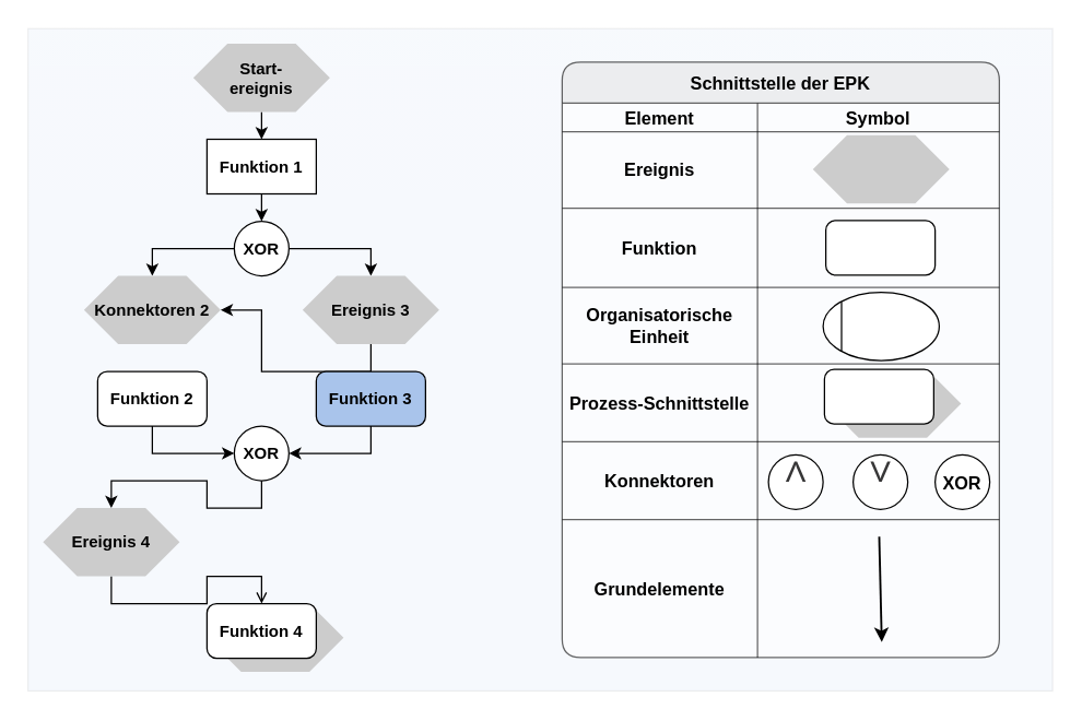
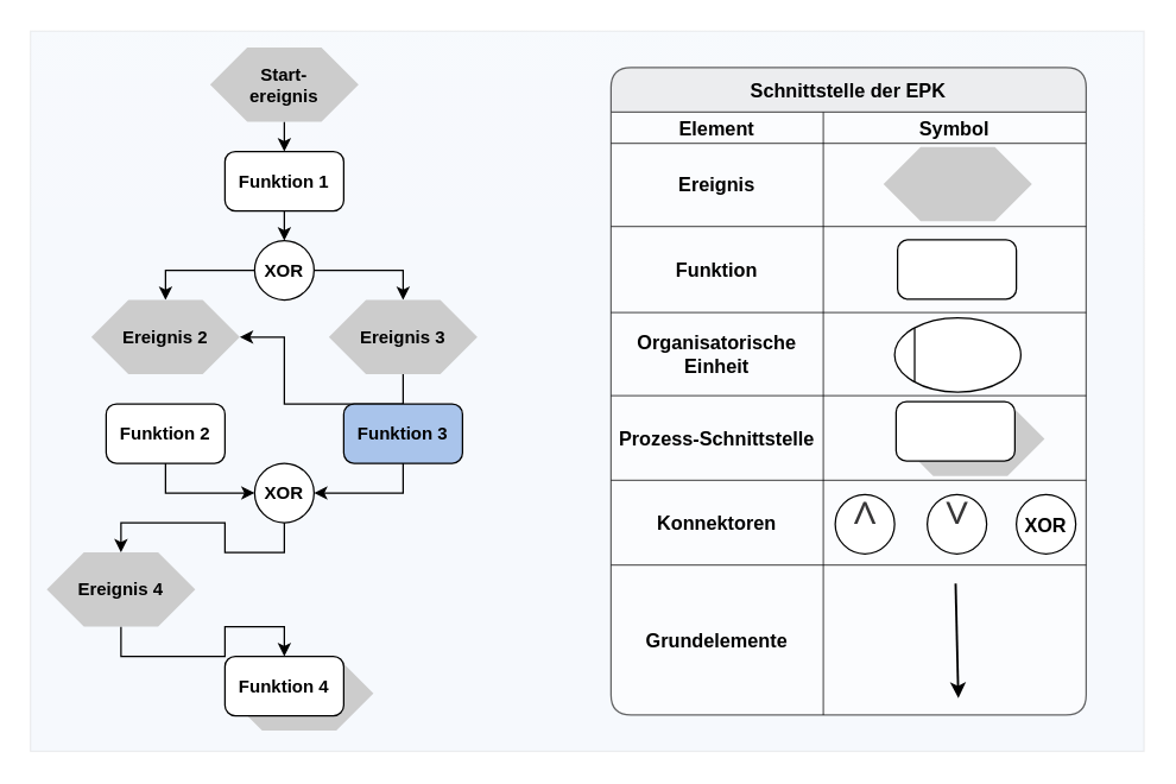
  <mxCell id="0" />
  <mxCell id="1" parent="0" />
  <mxCell id="2" value="" style="rounded=0;whiteSpace=wrap;html=1;fillColor=#A9C4EB;strokeColor=#666666;fontColor=#333333;opacity=10;glass=1;" parent="1" vertex="1"><mxGeometry x="20" y="20.5" width="750" height="485" as="geometry" /></mxCell>
  <mxCell id="3" value="Schnittstelle der EPK" style="shape=table;startSize=30;container=1;collapsible=0;childLayout=tableLayout;labelBackgroundColor=none;labelBorderColor=none;textShadow=0;fontSize=13;fontStyle=1;strokeWidth=1;fillColor=#E6E6E6;rounded=1;swimlaneLine=1;shadow=0;opacity=60;swimlaneFillColor=default;" parent="1" vertex="1"><mxGeometry x="411" y="45" width="320" height="436" as="geometry" /></mxCell>
  <mxCell id="4" value="" style="shape=tableRow;horizontal=0;startSize=0;swimlaneHead=0;swimlaneBody=0;strokeColor=inherit;top=0;left=0;bottom=0;right=0;collapsible=0;dropTarget=0;fillColor=none;points=[[0,0.5],[1,0.5]];portConstraint=eastwest;fontSize=13;labelBackgroundColor=none;swimlaneLine=1;" parent="3" vertex="1"><mxGeometry y="30" width="320" height="21" as="geometry" /></mxCell>
  <mxCell id="5" value="&lt;b&gt;&lt;font color=&quot;#000000&quot;&gt;Element&lt;/font&gt;&lt;/b&gt;" style="shape=partialRectangle;html=1;whiteSpace=wrap;connectable=0;overflow=hidden;top=0;left=0;bottom=0;right=0;pointerEvents=1;fontSize=13;fillColor=none;fontColor=#333333;strokeColor=#000000;labelBackgroundColor=none;swimlaneLine=1;" parent="4" vertex="1"><mxGeometry width="143" height="21" as="geometry"><mxRectangle width="143" height="21" as="alternateBounds" /></mxGeometry></mxCell>
  <mxCell id="6" value="&lt;b&gt;Symbol&lt;/b&gt;" style="shape=partialRectangle;html=1;whiteSpace=wrap;connectable=0;overflow=hidden;top=0;left=0;bottom=0;right=0;pointerEvents=1;fontSize=13;fillColor=none;labelBackgroundColor=none;swimlaneLine=1;" parent="4" vertex="1"><mxGeometry x="143" width="177" height="21" as="geometry"><mxRectangle width="177" height="21" as="alternateBounds" /></mxGeometry></mxCell>
  <mxCell id="7" value="" style="shape=tableRow;horizontal=0;startSize=0;swimlaneHead=0;swimlaneBody=0;strokeColor=default;top=0;left=0;bottom=0;right=0;collapsible=0;dropTarget=0;fillColor=none;points=[[0,0.5],[1,0.5]];portConstraint=eastwest;fontSize=13;labelBackgroundColor=none;swimlaneLine=1;" parent="3" vertex="1"><mxGeometry y="51" width="320" height="56" as="geometry" /></mxCell>
  <mxCell id="8" value="&lt;b&gt;Ereignis&lt;/b&gt;" style="shape=partialRectangle;html=1;whiteSpace=wrap;connectable=0;strokeColor=inherit;overflow=hidden;fillColor=none;top=0;left=0;bottom=0;right=0;pointerEvents=1;fontSize=13;labelBackgroundColor=none;swimlaneLine=1;" parent="7" vertex="1"><mxGeometry width="143" height="56" as="geometry"><mxRectangle width="143" height="56" as="alternateBounds" /></mxGeometry></mxCell>
  <mxCell id="9" value="" style="shape=partialRectangle;html=1;whiteSpace=wrap;connectable=0;strokeColor=default;overflow=hidden;fillColor=none;top=0;left=0;bottom=0;right=0;pointerEvents=1;fontSize=13;labelBackgroundColor=none;swimlaneLine=1;" parent="7" vertex="1"><mxGeometry x="143" width="177" height="56" as="geometry"><mxRectangle width="177" height="56" as="alternateBounds" /></mxGeometry></mxCell>
  <mxCell id="10" value="" style="shape=tableRow;horizontal=0;startSize=0;swimlaneHead=0;swimlaneBody=0;strokeColor=inherit;top=0;left=0;bottom=0;right=0;collapsible=0;dropTarget=0;fillColor=none;points=[[0,0.5],[1,0.5]];portConstraint=eastwest;fontSize=13;labelBackgroundColor=none;swimlaneLine=1;" parent="3" vertex="1"><mxGeometry y="107" width="320" height="58" as="geometry" /></mxCell>
  <mxCell id="11" value="&lt;b&gt;Funktion&lt;/b&gt;" style="shape=partialRectangle;html=1;whiteSpace=wrap;connectable=0;strokeColor=inherit;overflow=hidden;fillColor=none;top=0;left=0;bottom=0;right=0;pointerEvents=1;fontSize=13;labelBackgroundColor=none;swimlaneLine=1;" parent="10" vertex="1"><mxGeometry width="143" height="58" as="geometry"><mxRectangle width="143" height="58" as="alternateBounds" /></mxGeometry></mxCell>
  <mxCell id="12" value="" style="shape=partialRectangle;html=1;whiteSpace=wrap;connectable=0;strokeColor=inherit;overflow=hidden;fillColor=none;top=0;left=0;bottom=0;right=0;pointerEvents=1;fontSize=13;labelBackgroundColor=none;swimlaneLine=1;" parent="10" vertex="1"><mxGeometry x="143" width="177" height="58" as="geometry"><mxRectangle width="177" height="58" as="alternateBounds" /></mxGeometry></mxCell>
  <mxCell id="13" value="" style="shape=tableRow;horizontal=0;startSize=0;swimlaneHead=0;swimlaneBody=0;strokeColor=inherit;top=0;left=0;bottom=0;right=0;collapsible=0;dropTarget=0;fillColor=none;points=[[0,0.5],[1,0.5]];portConstraint=eastwest;fontSize=13;labelBackgroundColor=none;swimlaneLine=1;" parent="3" vertex="1"><mxGeometry y="165" width="320" height="56" as="geometry" /></mxCell>
  <mxCell id="14" value="&lt;b&gt;Organisatorische Einheit&lt;/b&gt;" style="shape=partialRectangle;html=1;whiteSpace=wrap;connectable=0;strokeColor=inherit;overflow=hidden;fillColor=none;top=0;left=0;bottom=0;right=0;pointerEvents=1;fontSize=13;labelBackgroundColor=none;swimlaneLine=1;" parent="13" vertex="1"><mxGeometry width="143" height="56" as="geometry"><mxRectangle width="143" height="56" as="alternateBounds" /></mxGeometry></mxCell>
  <mxCell id="15" value="" style="shape=partialRectangle;html=1;whiteSpace=wrap;connectable=0;strokeColor=inherit;overflow=hidden;fillColor=none;top=0;left=0;bottom=0;right=0;pointerEvents=1;fontSize=13;opacity=90;labelBackgroundColor=none;swimlaneLine=1;" parent="13" vertex="1"><mxGeometry x="143" width="177" height="56" as="geometry"><mxRectangle width="177" height="56" as="alternateBounds" /></mxGeometry></mxCell>
  <mxCell id="16" style="shape=tableRow;horizontal=0;startSize=0;swimlaneHead=0;swimlaneBody=0;strokeColor=inherit;top=0;left=0;bottom=0;right=0;collapsible=0;dropTarget=0;fillColor=none;points=[[0,0.5],[1,0.5]];portConstraint=eastwest;fontSize=13;labelBackgroundColor=none;swimlaneLine=1;" parent="3" vertex="1"><mxGeometry y="221" width="320" height="57" as="geometry" /></mxCell>
  <mxCell id="17" value="&lt;b&gt;Prozess-Schnittstelle&lt;/b&gt;" style="shape=partialRectangle;html=1;whiteSpace=wrap;connectable=0;strokeColor=inherit;overflow=hidden;fillColor=none;top=0;left=0;bottom=0;right=0;pointerEvents=1;fontSize=13;labelBackgroundColor=none;swimlaneLine=1;" parent="16" vertex="1"><mxGeometry width="143" height="57" as="geometry"><mxRectangle width="143" height="57" as="alternateBounds" /></mxGeometry></mxCell>
  <mxCell id="18" style="shape=partialRectangle;html=1;whiteSpace=wrap;connectable=0;strokeColor=inherit;overflow=hidden;fillColor=none;top=0;left=0;bottom=0;right=0;pointerEvents=1;fontSize=13;labelBackgroundColor=none;swimlaneLine=1;" parent="16" vertex="1"><mxGeometry x="143" width="177" height="57" as="geometry"><mxRectangle width="177" height="57" as="alternateBounds" /></mxGeometry></mxCell>
  <mxCell id="19" value="" style="shape=tableRow;horizontal=0;startSize=0;swimlaneHead=0;swimlaneBody=0;strokeColor=inherit;top=0;left=0;bottom=0;right=0;collapsible=0;dropTarget=0;fillColor=none;points=[[0,0.5],[1,0.5]];portConstraint=eastwest;fontSize=13;labelBackgroundColor=none;swimlaneLine=1;" parent="3" vertex="1"><mxGeometry y="278" width="320" height="57" as="geometry" /></mxCell>
  <mxCell id="20" value="&lt;b&gt;Konnektoren&lt;/b&gt;" style="shape=partialRectangle;html=1;whiteSpace=wrap;connectable=0;strokeColor=inherit;overflow=hidden;fillColor=none;top=0;left=0;bottom=0;right=0;pointerEvents=1;fontSize=13;labelBackgroundColor=none;swimlaneLine=1;" parent="19" vertex="1"><mxGeometry width="143" height="57" as="geometry"><mxRectangle width="143" height="57" as="alternateBounds" /></mxGeometry></mxCell>
  <mxCell id="21" value="" style="shape=partialRectangle;html=1;whiteSpace=wrap;connectable=0;strokeColor=inherit;overflow=hidden;fillColor=none;top=0;left=0;bottom=0;right=0;pointerEvents=1;fontSize=13;labelBackgroundColor=none;swimlaneLine=1;" parent="19" vertex="1"><mxGeometry x="143" width="177" height="57" as="geometry"><mxRectangle width="177" height="57" as="alternateBounds" /></mxGeometry></mxCell>
  <mxCell id="22" style="shape=tableRow;horizontal=0;startSize=0;swimlaneHead=0;swimlaneBody=0;strokeColor=inherit;top=0;left=0;bottom=0;right=0;collapsible=0;dropTarget=0;fillColor=none;points=[[0,0.5],[1,0.5]];portConstraint=eastwest;fontSize=13;labelBackgroundColor=none;swimlaneLine=1;" parent="3" vertex="1"><mxGeometry y="335" width="320" height="101" as="geometry" /></mxCell>
  <mxCell id="23" value="&lt;b&gt;Grundelemente&lt;/b&gt;" style="shape=partialRectangle;html=1;whiteSpace=wrap;connectable=0;strokeColor=inherit;overflow=hidden;fillColor=none;top=0;left=0;bottom=0;right=0;pointerEvents=1;fontSize=13;labelBackgroundColor=none;swimlaneLine=1;" parent="22" vertex="1"><mxGeometry width="143" height="101" as="geometry"><mxRectangle width="143" height="101" as="alternateBounds" /></mxGeometry></mxCell>
  <mxCell id="24" style="shape=partialRectangle;html=1;whiteSpace=wrap;connectable=0;strokeColor=inherit;overflow=hidden;fillColor=none;top=0;left=0;bottom=0;right=0;pointerEvents=1;fontSize=13;labelBackgroundColor=none;swimlaneLine=1;" parent="22" vertex="1"><mxGeometry x="143" width="177" height="101" as="geometry"><mxRectangle width="177" height="101" as="alternateBounds" /></mxGeometry></mxCell>
  <mxCell id="25" value="Start-&lt;div&gt;ereignis&lt;/div&gt;" style="shape=hexagon;perimeter=hexagonPerimeter2;whiteSpace=wrap;html=1;size=0.25;strokeColor=none;fillColor=#CCCCCC;" parent="1" vertex="1"><mxGeometry x="151" y="441.5" width="100" height="50" as="geometry" /></mxCell>
- <mxCell id="26" style="edgeStyle=orthogonalEdgeStyle;rounded=0;orthogonalLoop=1;jettySize=auto;html=1;exitX=0.5;exitY=1;exitDx=0;exitDy=0;entryX=0.5;entryY=0;entryDx=0;entryDy=0;endArrow=open;" parent="1" source="27" target="38" edge="1"><mxGeometry relative="1" as="geometry" /></mxCell>
+ <mxCell id="26" style="edgeStyle=orthogonalEdgeStyle;rounded=0;orthogonalLoop=1;jettySize=auto;html=1;exitX=0.5;exitY=1;exitDx=0;exitDy=0;entryX=0.5;entryY=0;entryDx=0;entryDy=0;" parent="1" source="27" target="38" edge="1"><mxGeometry relative="1" as="geometry" /></mxCell>
  <mxCell id="27" value="&lt;b&gt;Ereignis 4&lt;/b&gt;" style="shape=hexagon;perimeter=hexagonPerimeter2;whiteSpace=wrap;html=1;size=0.25;strokeColor=none;fillColor=#CCCCCC;" parent="1" vertex="1"><mxGeometry x="31" y="371.5" width="100" height="50" as="geometry" /></mxCell>
  <mxCell id="28" style="edgeStyle=orthogonalEdgeStyle;rounded=0;orthogonalLoop=1;jettySize=auto;html=1;exitX=1;exitY=0.5;exitDx=0;exitDy=0;entryX=0.5;entryY=0;entryDx=0;entryDy=0;" parent="1" source="30" target="35" edge="1"><mxGeometry relative="1" as="geometry" /></mxCell>
  <mxCell id="29" style="edgeStyle=orthogonalEdgeStyle;rounded=0;orthogonalLoop=1;jettySize=auto;html=1;exitX=0;exitY=0.5;exitDx=0;exitDy=0;entryX=0.5;entryY=0;entryDx=0;entryDy=0;" parent="1" source="30" target="33" edge="1"><mxGeometry relative="1" as="geometry" /></mxCell>
  <mxCell id="30" value="&lt;b&gt;XOR&lt;/b&gt;" style="shape=ellipse;html=1;dashed=0;whiteSpace=wrap;aspect=fixed;perimeter=ellipsePerimeter;" parent="1" vertex="1"><mxGeometry x="171" y="161.5" width="40" height="40" as="geometry" /></mxCell>
  <mxCell id="31" style="edgeStyle=orthogonalEdgeStyle;rounded=0;orthogonalLoop=1;jettySize=auto;html=1;exitX=0.5;exitY=1;exitDx=0;exitDy=0;entryX=0.5;entryY=0;entryDx=0;entryDy=0;" parent="1" source="32" target="30" edge="1"><mxGeometry relative="1" as="geometry" /></mxCell>
- <mxCell id="32" value="&lt;b&gt;Funktion 1&lt;/b&gt;" style="whiteSpace=wrap;html=1;absoluteArcSize=1;arcSize=14;strokeWidth=1;rounded=0;" parent="1" vertex="1"><mxGeometry x="151" y="101.5" width="80" height="40" as="geometry" /></mxCell>
- <mxCell id="33" value="&lt;b&gt;Konnektoren 2&lt;/b&gt;" style="shape=hexagon;perimeter=hexagonPerimeter2;whiteSpace=wrap;html=1;size=0.25;strokeColor=none;fillColor=#CCCCCC;" parent="1" vertex="1"><mxGeometry x="61" y="201.5" width="100" height="50" as="geometry" /></mxCell>
+ <mxCell id="32" value="&lt;b&gt;Funktion 1&lt;/b&gt;" style="rounded=1;whiteSpace=wrap;html=1;absoluteArcSize=1;arcSize=14;strokeWidth=1;" parent="1" vertex="1"><mxGeometry x="151" y="101.5" width="80" height="40" as="geometry" /></mxCell>
+ <mxCell id="33" value="&lt;b&gt;Ereignis 2&lt;/b&gt;" style="shape=hexagon;perimeter=hexagonPerimeter2;whiteSpace=wrap;html=1;size=0.25;strokeColor=none;fillColor=#CCCCCC;" parent="1" vertex="1"><mxGeometry x="61" y="201.5" width="100" height="50" as="geometry" /></mxCell>
  <mxCell id="34" style="edgeStyle=orthogonalEdgeStyle;rounded=0;orthogonalLoop=1;jettySize=auto;html=1;exitX=0.5;exitY=1;exitDx=0;exitDy=0;" parent="1" source="35" target="33" edge="1"><mxGeometry relative="1" as="geometry" /></mxCell>
  <mxCell id="35" value="&lt;b&gt;Ereignis 3&lt;/b&gt;" style="shape=hexagon;perimeter=hexagonPerimeter2;whiteSpace=wrap;html=1;size=0.25;strokeColor=none;fillColor=#CCCCCC;" parent="1" vertex="1"><mxGeometry x="221" y="201.5" width="100" height="50" as="geometry" /></mxCell>
  <mxCell id="36" style="edgeStyle=orthogonalEdgeStyle;rounded=0;orthogonalLoop=1;jettySize=auto;html=1;exitX=0.5;exitY=1;exitDx=0;exitDy=0;entryX=0;entryY=0.5;entryDx=0;entryDy=0;" parent="1" source="37" target="40" edge="1"><mxGeometry relative="1" as="geometry" /></mxCell>
  <mxCell id="37" value="&lt;b&gt;Funktion 2&lt;/b&gt;" style="rounded=1;whiteSpace=wrap;html=1;absoluteArcSize=1;arcSize=14;strokeWidth=1;" parent="1" vertex="1"><mxGeometry x="71" y="271.5" width="80" height="40" as="geometry" /></mxCell>
  <mxCell id="38" value="&lt;b&gt;Funktion 4&lt;/b&gt;" style="rounded=1;whiteSpace=wrap;html=1;absoluteArcSize=1;arcSize=14;strokeWidth=1;" parent="1" vertex="1"><mxGeometry x="151" y="441.5" width="80" height="40" as="geometry" /></mxCell>
  <mxCell id="39" style="edgeStyle=orthogonalEdgeStyle;rounded=0;orthogonalLoop=1;jettySize=auto;html=1;exitX=0.5;exitY=1;exitDx=0;exitDy=0;entryX=0.5;entryY=0;entryDx=0;entryDy=0;" parent="1" source="40" target="27" edge="1"><mxGeometry relative="1" as="geometry" /></mxCell>
  <mxCell id="40" value="&lt;b&gt;XOR&lt;/b&gt;" style="shape=ellipse;html=1;dashed=0;whiteSpace=wrap;aspect=fixed;perimeter=ellipsePerimeter;" parent="1" vertex="1"><mxGeometry x="171" y="311.5" width="40" height="40" as="geometry" /></mxCell>
  <mxCell id="41" style="edgeStyle=orthogonalEdgeStyle;rounded=0;orthogonalLoop=1;jettySize=auto;html=1;exitX=0.5;exitY=1;exitDx=0;exitDy=0;entryX=0.5;entryY=0;entryDx=0;entryDy=0;" parent="1" source="42" target="32" edge="1"><mxGeometry relative="1" as="geometry" /></mxCell>
  <mxCell id="42" value="&lt;b&gt;Start-&lt;/b&gt;&lt;div&gt;&lt;b&gt;ereignis&lt;/b&gt;&lt;/div&gt;" style="shape=hexagon;perimeter=hexagonPerimeter2;whiteSpace=wrap;html=1;size=0.25;strokeColor=none;fillColor=#CCCCCC;" parent="1" vertex="1"><mxGeometry x="141" y="31.5" width="100" height="50" as="geometry" /></mxCell>
  <mxCell id="43" style="edgeStyle=orthogonalEdgeStyle;rounded=0;orthogonalLoop=1;jettySize=auto;html=1;exitX=0.5;exitY=1;exitDx=0;exitDy=0;entryX=1;entryY=0.5;entryDx=0;entryDy=0;" parent="1" source="44" target="40" edge="1"><mxGeometry relative="1" as="geometry" /></mxCell>
  <mxCell id="44" value="&lt;b&gt;Funktion 3&lt;/b&gt;" style="rounded=1;whiteSpace=wrap;html=1;absoluteArcSize=1;arcSize=14;strokeWidth=1;fillColor=#a9c4eb;" parent="1" vertex="1"><mxGeometry x="231" y="271.5" width="80" height="40" as="geometry" /></mxCell>
  <mxCell id="45" value="&lt;b style=&quot;font-size: 13px;&quot;&gt;XOR&lt;/b&gt;" style="shape=ellipse;html=1;dashed=0;whiteSpace=wrap;aspect=fixed;perimeter=ellipsePerimeter;fontSize=13;labelBackgroundColor=none;swimlaneLine=1;" parent="1" vertex="1"><mxGeometry x="684" y="332.5" width="40" height="40" as="geometry" /></mxCell>
  <mxCell id="46" value="&lt;h1 class=&quot;navigable-headline&quot; id=&quot;gen-h1-1-00000001&quot; style=&quot;margin: 0px 0px 1em; padding: 0.9em 0px 0px 1px; border: 0px; outline: 0px; font-size: 41px; vertical-align: baseline; background-image: initial; background-position: 0px 0px; background-size: initial; background-repeat: initial; background-attachment: initial; background-origin: initial; background-clip: initial; font-weight: 300; line-height: 1.2; color: rgb(55, 54, 55); font-family: &amp;quot;Source Sans Pro&amp;quot;, Roboto, &amp;quot;San Francisco&amp;quot;, &amp;quot;Segoe UI&amp;quot;, sans-serif;&quot;&gt;&lt;span class=&quot;code char&quot; style=&quot;background-image: initial; background-position: 0px 0px; background-size: initial; background-repeat: initial; background-attachment: initial; background-origin: initial; background-clip: initial; margin: 0px; padding: 0px; border: 0px; outline: 0px; vertical-align: baseline; min-width: 24px; display: inline-block; font-size: 41px;&quot;&gt;˅&lt;/span&gt;&lt;/h1&gt;" style="shape=ellipse;html=1;dashed=0;whiteSpace=wrap;aspect=fixed;perimeter=ellipsePerimeter;fontSize=41;labelBackgroundColor=none;swimlaneLine=1;" parent="1" vertex="1"><mxGeometry x="624" y="332.5" width="40" height="40" as="geometry" /></mxCell>
  <mxCell id="47" value="&lt;h1 class=&quot;navigable-headline&quot; id=&quot;gen-h1-1-00000001&quot; style=&quot;margin: 0px 0px 1em; padding: 0.9em 0px 0px 1px; border: 0px; outline: 0px; font-size: 41px; vertical-align: baseline; background-image: initial; background-position: 0px 0px; background-size: initial; background-repeat: initial; background-attachment: initial; background-origin: initial; background-clip: initial; font-weight: 300; line-height: 1.2; color: rgb(55, 54, 55); font-family: &amp;quot;Source Sans Pro&amp;quot;, Roboto, &amp;quot;San Francisco&amp;quot;, &amp;quot;Segoe UI&amp;quot;, sans-serif;&quot;&gt;&lt;span class=&quot;code char&quot; style=&quot;background-image: initial; background-position: 0px 0px; background-size: initial; background-repeat: initial; background-attachment: initial; background-origin: initial; background-clip: initial; margin: 0px; padding: 0px; border: 0px; outline: 0px; vertical-align: baseline; min-width: 24px; display: inline-block; font-size: 41px;&quot;&gt;˄&lt;/span&gt;&lt;/h1&gt;" style="shape=ellipse;html=1;dashed=0;whiteSpace=wrap;aspect=fixed;perimeter=ellipsePerimeter;fontSize=41;labelBackgroundColor=none;swimlaneLine=1;" parent="1" vertex="1"><mxGeometry x="562" y="332.5" width="40" height="40" as="geometry" /></mxCell>
  <mxCell id="48" value="" style="shape=hexagon;perimeter=hexagonPerimeter2;whiteSpace=wrap;html=1;size=0.25;strokeColor=none;fillColor=#CCCCCC;fontSize=13;labelBackgroundColor=none;swimlaneLine=1;" parent="1" vertex="1"><mxGeometry x="603" y="270" width="100" height="50" as="geometry" /></mxCell>
  <mxCell id="49" value="" style="rounded=1;whiteSpace=wrap;html=1;absoluteArcSize=1;arcSize=14;strokeWidth=1;fontSize=13;labelBackgroundColor=none;swimlaneLine=1;strokeColor=#000000;" parent="1" vertex="1"><mxGeometry x="603" y="270" width="80" height="40" as="geometry" /></mxCell>
  <mxCell id="50" value="" style="rounded=1;whiteSpace=wrap;html=1;absoluteArcSize=1;arcSize=14;strokeWidth=1;fontSize=13;labelBackgroundColor=none;swimlaneLine=1;" parent="1" vertex="1"><mxGeometry x="604" y="161" width="80" height="40" as="geometry" /></mxCell>
  <mxCell id="51" value="" style="endArrow=classic;html=1;rounded=0;entryX=0.691;entryY=0.984;entryDx=0;entryDy=0;entryPerimeter=0;strokeWidth=1.5;fontSize=13;labelBackgroundColor=none;swimlaneLine=1;" parent="1" edge="1"><mxGeometry width="50" height="50" relative="1" as="geometry"><mxPoint x="643.08" y="392.5" as="sourcePoint" /><mxPoint x="644.93" y="469.66" as="targetPoint" /></mxGeometry></mxCell>
  <mxCell id="52" value="" style="shape=hexagon;perimeter=hexagonPerimeter2;whiteSpace=wrap;html=1;size=0.25;strokeColor=none;fillColor=#CCCCCC;fontSize=13;labelBackgroundColor=none;swimlaneLine=1;" parent="1" vertex="1"><mxGeometry x="594.5" y="98.5" width="100" height="50" as="geometry" /></mxCell>
  <mxCell id="53" value="" style="strokeWidth=1;html=1;shape=mxgraph.flowchart.start_1;whiteSpace=wrap;fontSize=13;labelBackgroundColor=none;swimlaneLine=1;strokeColor=#000000;" parent="1" vertex="1"><mxGeometry x="602" y="213.5" width="85" height="50" as="geometry" /></mxCell>
  <mxCell id="54" value="" style="line;strokeWidth=1;direction=south;html=1;fontSize=13;labelBackgroundColor=none;swimlaneLine=1;strokeColor=#000000;" parent="1" vertex="1"><mxGeometry x="610.5" y="220.5" width="10" height="36" as="geometry" /></mxCell>
